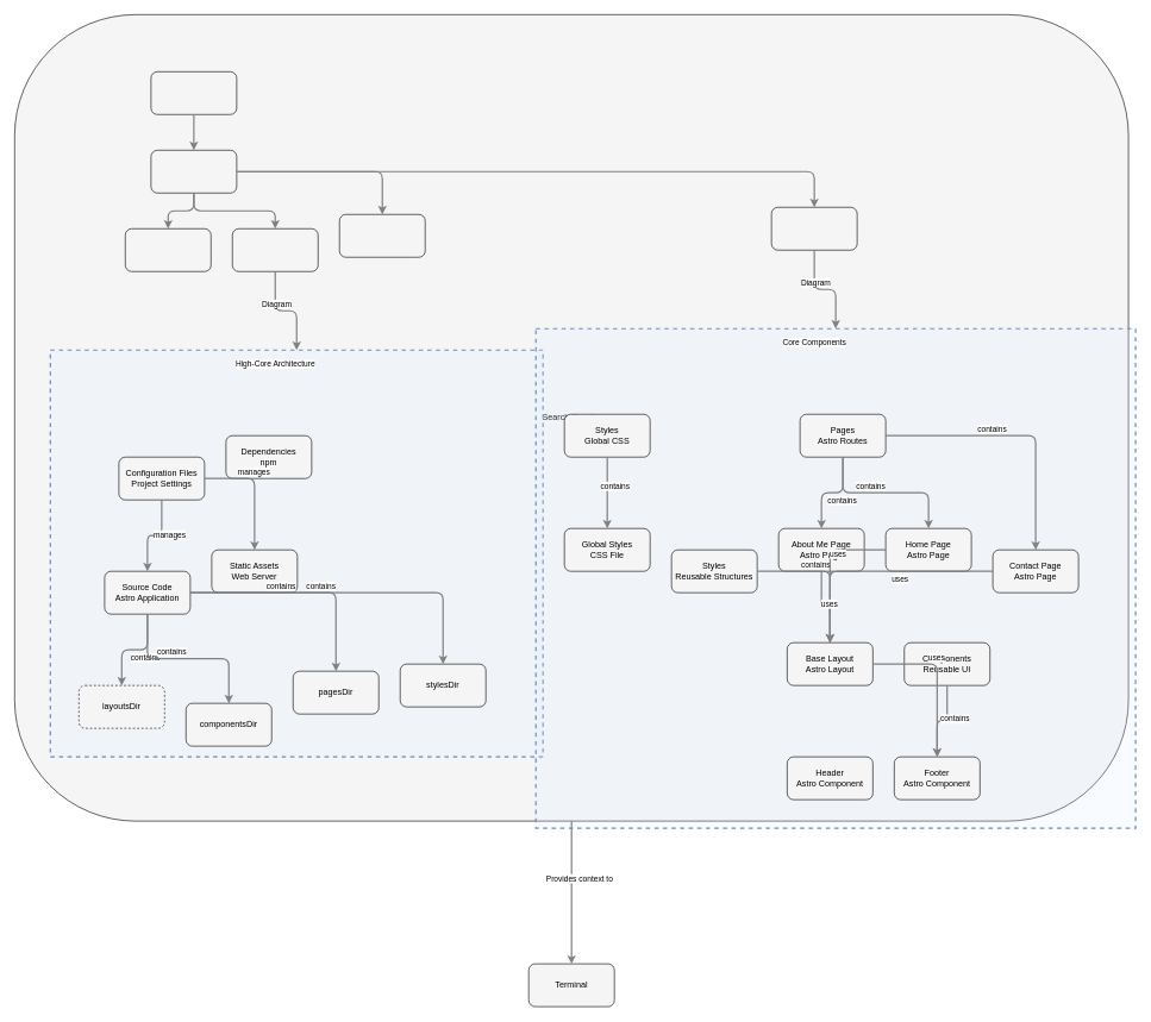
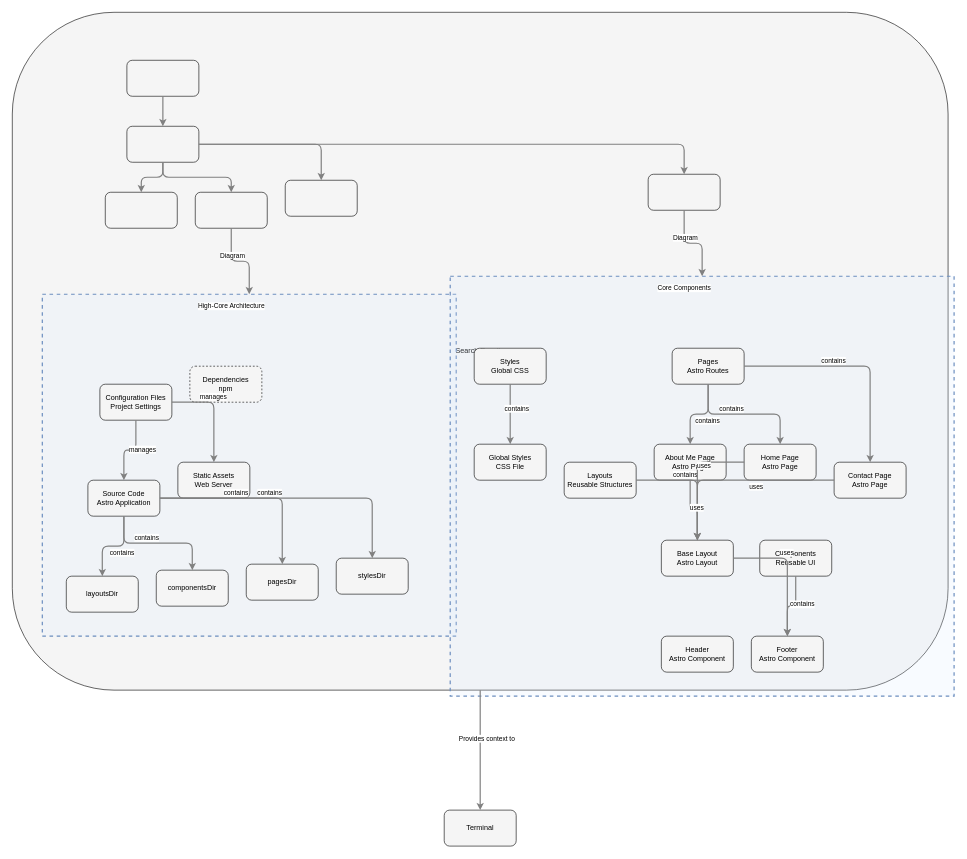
  <mxCell id="0" />
  <mxCell id="1" parent="0" />
  <mxCell id="2" value="" style="html=1;whiteSpace=wrap;container=1;fillColor=#dae8fc;strokeColor=#6c8ebf;dashed=1;fillOpacity=20;strokeWidth=2;containerType=none;recursiveResize=0;movable=1;resizable=1;autosize=0;dropTarget=0" vertex="1" parent="6"><mxGeometry x="50" y="470" width="690" height="570" as="geometry" /></mxCell>
  <mxCell id="3" value="High-Core Architecture" style="edgeLabel;html=1;align=center;verticalAlign=middle;resizable=0;labelBackgroundColor=white;spacing=5" vertex="1" parent="6"><mxGeometry x="58" y="478" width="614" height="24" as="geometry" /></mxCell>
  <mxCell id="4" value="" style="html=1;whiteSpace=wrap;container=1;fillColor=#dae8fc;strokeColor=#6c8ebf;dashed=1;fillOpacity=20;strokeWidth=2;containerType=none;recursiveResize=0;movable=1;resizable=1;autosize=0;dropTarget=0" vertex="1" parent="6"><mxGeometry x="730" y="440" width="840" height="700" as="geometry" /></mxCell>
  <mxCell id="5" value="Core Components" style="edgeLabel;html=1;align=center;verticalAlign=middle;resizable=0;labelBackgroundColor=white;spacing=5" vertex="1" parent="6"><mxGeometry x="738" y="448" width="764" height="24" as="geometry" /></mxCell>
  <mxCell id="6" value="Search Results" style="rounded=1;whiteSpace=wrap;html=1;fillColor=#f5f5f5" vertex="1" parent="1"><mxGeometry x="20" y="20" width="1560" height="1130" as="geometry" /></mxCell>
  <mxCell id="7" value="Terminal" style="rounded=1;whiteSpace=wrap;html=1;fillColor=#f5f5f5" vertex="1" parent="1"><mxGeometry x="740" y="1350" width="120" height="60" as="geometry" /></mxCell>
  <mxCell id="8" value="" style="rounded=1;whiteSpace=wrap;html=1;fillColor=#f5f5f5" vertex="1" parent="6"><mxGeometry x="191" y="80" width="120" height="60" as="geometry" /></mxCell>
- <mxCell id="9" value="componentsDir" style="rounded=1;whiteSpace=wrap;html=1;fillColor=#f5f5f5" vertex="1" parent="2"><mxGeometry x="190" y="495" width="120" height="60" as="geometry" /></mxCell>
+ <mxCell id="9" value="componentsDir" style="rounded=1;whiteSpace=wrap;html=1;fillColor=#f5f5f5" vertex="1" parent="2"><mxGeometry x="190" y="460" width="120" height="60" as="geometry" /></mxCell>
  <mxCell id="10" value="Configuration Files&lt;br&gt;Project Settings" style="rounded=1;whiteSpace=wrap;html=1;fillColor=#f5f5f5" vertex="1" parent="2"><mxGeometry x="96" y="150" width="120" height="60" as="geometry" /></mxCell>
- <mxCell id="11" value="layoutsDir" style="rounded=1;whiteSpace=wrap;html=1;fillColor=#f5f5f5;dashed=1;" vertex="1" parent="2"><mxGeometry x="40" y="470" width="120" height="60" as="geometry" /></mxCell>
- <mxCell id="12" value="Dependencies&lt;br&gt;npm" style="rounded=1;whiteSpace=wrap;html=1;fillColor=#f5f5f5" vertex="1" parent="2"><mxGeometry x="246" y="120" width="120" height="60" as="geometry" /></mxCell>
+ <mxCell id="11" value="layoutsDir" style="rounded=1;whiteSpace=wrap;html=1;fillColor=#f5f5f5" vertex="1" parent="2"><mxGeometry x="40" y="470" width="120" height="60" as="geometry" /></mxCell>
+ <mxCell id="12" value="Dependencies&lt;br&gt;npm" style="rounded=1;whiteSpace=wrap;html=1;fillColor=#f5f5f5;dashed=1;" vertex="1" parent="2"><mxGeometry x="246" y="120" width="120" height="60" as="geometry" /></mxCell>
  <mxCell id="13" value="pagesDir" style="rounded=1;whiteSpace=wrap;html=1;fillColor=#f5f5f5" vertex="1" parent="2"><mxGeometry x="340" y="450" width="120" height="60" as="geometry" /></mxCell>
  <mxCell id="14" value="Static Assets&lt;br&gt;Web Server" style="rounded=1;whiteSpace=wrap;html=1;fillColor=#f5f5f5" vertex="1" parent="2"><mxGeometry x="226" y="280" width="120" height="60" as="geometry" /></mxCell>
  <mxCell id="15" value="Source Code&lt;br&gt;Astro Application" style="rounded=1;whiteSpace=wrap;html=1;fillColor=#f5f5f5" vertex="1" parent="2"><mxGeometry x="76" y="310" width="120" height="60" as="geometry" /></mxCell>
  <mxCell id="16" value="stylesDir" style="rounded=1;whiteSpace=wrap;html=1;fillColor=#f5f5f5" vertex="1" parent="2"><mxGeometry x="490" y="440" width="120" height="60" as="geometry" /></mxCell>
  <mxCell id="17" value="About Me Page&lt;br&gt;Astro Page" style="rounded=1;whiteSpace=wrap;html=1;fillColor=#f5f5f5" vertex="1" parent="4"><mxGeometry x="340" y="280" width="120" height="60" as="geometry" /></mxCell>
  <mxCell id="18" value="Base Layout&lt;br&gt;Astro Layout" style="rounded=1;whiteSpace=wrap;html=1;fillColor=#f5f5f5" vertex="1" parent="4"><mxGeometry x="352" y="440" width="120" height="60" as="geometry" /></mxCell>
  <mxCell id="19" value="Components&lt;br&gt;Reusable UI" style="rounded=1;whiteSpace=wrap;html=1;fillColor=#f5f5f5" vertex="1" parent="4"><mxGeometry x="516" y="440" width="120" height="60" as="geometry" /></mxCell>
  <mxCell id="20" value="Contact Page&lt;br&gt;Astro Page" style="rounded=1;whiteSpace=wrap;html=1;fillColor=#f5f5f5" vertex="1" parent="4"><mxGeometry x="640" y="310" width="120" height="60" as="geometry" /></mxCell>
  <mxCell id="21" value="Footer&lt;br&gt;Astro Component" style="rounded=1;whiteSpace=wrap;html=1;fillColor=#f5f5f5" vertex="1" parent="4"><mxGeometry x="502" y="600" width="120" height="60" as="geometry" /></mxCell>
  <mxCell id="22" value="Global Styles&lt;br&gt;CSS File" style="rounded=1;whiteSpace=wrap;html=1;fillColor=#f5f5f5" vertex="1" parent="4"><mxGeometry x="40" y="280" width="120" height="60" as="geometry" /></mxCell>
  <mxCell id="23" value="Header&lt;br&gt;Astro Component" style="rounded=1;whiteSpace=wrap;html=1;fillColor=#f5f5f5" vertex="1" parent="4"><mxGeometry x="352" y="600" width="120" height="60" as="geometry" /></mxCell>
  <mxCell id="24" value="Home Page&lt;br&gt;Astro Page" style="rounded=1;whiteSpace=wrap;html=1;fillColor=#f5f5f5" vertex="1" parent="4"><mxGeometry x="490" y="280" width="120" height="60" as="geometry" /></mxCell>
- <mxCell id="25" value="Styles&lt;br&gt;Reusable Structures" style="rounded=1;whiteSpace=wrap;html=1;fillColor=#f5f5f5" vertex="1" parent="4"><mxGeometry x="190" y="310" width="120" height="60" as="geometry" /></mxCell>
+ <mxCell id="25" value="Layouts&lt;br&gt;Reusable Structures" style="rounded=1;whiteSpace=wrap;html=1;fillColor=#f5f5f5" vertex="1" parent="4"><mxGeometry x="190" y="310" width="120" height="60" as="geometry" /></mxCell>
  <mxCell id="26" value="Pages&lt;br&gt;Astro Routes" style="rounded=1;whiteSpace=wrap;html=1;fillColor=#f5f5f5" vertex="1" parent="4"><mxGeometry x="370" y="120" width="120" height="60" as="geometry" /></mxCell>
  <mxCell id="27" value="Styles&lt;br&gt;Global CSS" style="rounded=1;whiteSpace=wrap;html=1;fillColor=#f5f5f5" vertex="1" parent="4"><mxGeometry x="40" y="120" width="120" height="60" as="geometry" /></mxCell>
  <mxCell id="28" value="" style="rounded=1;whiteSpace=wrap;html=1;fillColor=#f5f5f5" vertex="1" parent="6"><mxGeometry x="191" y="190" width="120" height="60" as="geometry" /></mxCell>
  <mxCell id="29" value="" style="rounded=1;whiteSpace=wrap;html=1;fillColor=#f5f5f5" vertex="1" parent="6"><mxGeometry x="305" y="300" width="120" height="60" as="geometry" /></mxCell>
  <mxCell id="30" value="" style="rounded=1;whiteSpace=wrap;html=1;fillColor=#f5f5f5" vertex="1" parent="6"><mxGeometry x="1060" y="270" width="120" height="60" as="geometry" /></mxCell>
  <mxCell id="31" value="" style="rounded=1;whiteSpace=wrap;html=1;fillColor=#f5f5f5" vertex="1" parent="6"><mxGeometry x="455" y="280" width="120" height="60" as="geometry" /></mxCell>
  <mxCell id="32" value="" style="rounded=1;whiteSpace=wrap;html=1;fillColor=#f5f5f5" vertex="1" parent="6"><mxGeometry x="155" y="300" width="120" height="60" as="geometry" /></mxCell>
  <mxCell id="33" style="edgeStyle=orthogonalEdgeStyle;rounded=1;orthogonalLoop=1;jettySize=auto;html=1;strokeColor=#808080;strokeWidth=2;jumpStyle=arc;jumpSize=10;spacing=15;labelBackgroundColor=white;labelBorderColor=none" edge="1" parent="1" source="6" target="7"><mxGeometry relative="1" as="geometry" /></mxCell>
  <mxCell id="34" value="Provides context to" style="edgeLabel;html=1;align=center;verticalAlign=middle;resizable=0;points=[];" vertex="1" connectable="0" parent="33"><mxGeometry x="-0.2" y="10" relative="1" as="geometry"><mxPoint as="offset" /></mxGeometry></mxCell>
  <mxCell id="35" style="edgeStyle=orthogonalEdgeStyle;rounded=1;orthogonalLoop=1;jettySize=auto;html=1;strokeColor=#808080;strokeWidth=2;jumpStyle=arc;jumpSize=10;spacing=15;labelBackgroundColor=white;labelBorderColor=none" edge="1" parent="1" source="15" target="13"><mxGeometry relative="1" as="geometry" /></mxCell>
  <mxCell id="36" value="contains" style="edgeLabel;html=1;align=center;verticalAlign=middle;resizable=0;points=[];" vertex="1" connectable="0" parent="35"><mxGeometry x="-0.2" y="10" relative="1" as="geometry"><mxPoint as="offset" /></mxGeometry></mxCell>
  <mxCell id="37" style="edgeStyle=orthogonalEdgeStyle;rounded=1;orthogonalLoop=1;jettySize=auto;html=1;strokeColor=#808080;strokeWidth=2;jumpStyle=arc;jumpSize=10;spacing=15;labelBackgroundColor=white;labelBorderColor=none" edge="1" parent="1" source="15" target="11"><mxGeometry relative="1" as="geometry" /></mxCell>
  <mxCell id="38" value="contains" style="edgeLabel;html=1;align=center;verticalAlign=middle;resizable=0;points=[];" vertex="1" connectable="0" parent="37"><mxGeometry x="-0.2" y="10" relative="1" as="geometry"><mxPoint as="offset" /></mxGeometry></mxCell>
  <mxCell id="39" style="edgeStyle=orthogonalEdgeStyle;rounded=1;orthogonalLoop=1;jettySize=auto;html=1;strokeColor=#808080;strokeWidth=2;jumpStyle=arc;jumpSize=10;spacing=15;labelBackgroundColor=white;labelBorderColor=none" edge="1" parent="1" source="15" target="9"><mxGeometry relative="1" as="geometry" /></mxCell>
  <mxCell id="40" value="contains" style="edgeLabel;html=1;align=center;verticalAlign=middle;resizable=0;points=[];" vertex="1" connectable="0" parent="39"><mxGeometry x="-0.2" y="10" relative="1" as="geometry"><mxPoint as="offset" /></mxGeometry></mxCell>
  <mxCell id="41" style="edgeStyle=orthogonalEdgeStyle;rounded=1;orthogonalLoop=1;jettySize=auto;html=1;strokeColor=#808080;strokeWidth=2;jumpStyle=arc;jumpSize=10;spacing=15;labelBackgroundColor=white;labelBorderColor=none" edge="1" parent="1" source="15" target="16"><mxGeometry relative="1" as="geometry" /></mxCell>
  <mxCell id="42" value="contains" style="edgeLabel;html=1;align=center;verticalAlign=middle;resizable=0;points=[];" vertex="1" connectable="0" parent="41"><mxGeometry x="-0.2" y="10" relative="1" as="geometry"><mxPoint as="offset" /></mxGeometry></mxCell>
  <mxCell id="43" style="edgeStyle=orthogonalEdgeStyle;rounded=1;orthogonalLoop=1;jettySize=auto;html=1;strokeColor=#808080;strokeWidth=2;jumpStyle=arc;jumpSize=10;spacing=15;labelBackgroundColor=white;labelBorderColor=none" edge="1" parent="1" source="10" target="15"><mxGeometry relative="1" as="geometry" /></mxCell>
  <mxCell id="44" value="manages" style="edgeLabel;html=1;align=center;verticalAlign=middle;resizable=0;points=[];" vertex="1" connectable="0" parent="43"><mxGeometry x="-0.2" y="10" relative="1" as="geometry"><mxPoint as="offset" /></mxGeometry></mxCell>
  <mxCell id="45" style="edgeStyle=orthogonalEdgeStyle;rounded=1;orthogonalLoop=1;jettySize=auto;html=1;strokeColor=#808080;strokeWidth=2;jumpStyle=arc;jumpSize=10;spacing=15;labelBackgroundColor=white;labelBorderColor=none" edge="1" parent="1" source="10" target="14"><mxGeometry relative="1" as="geometry" /></mxCell>
  <mxCell id="46" value="manages" style="edgeLabel;html=1;align=center;verticalAlign=middle;resizable=0;points=[];" vertex="1" connectable="0" parent="45"><mxGeometry x="-0.2" y="10" relative="1" as="geometry"><mxPoint as="offset" /></mxGeometry></mxCell>
  <mxCell id="47" style="edgeStyle=orthogonalEdgeStyle;rounded=1;orthogonalLoop=1;jettySize=auto;html=1;strokeColor=#808080;strokeWidth=2;jumpStyle=arc;jumpSize=10;spacing=15;labelBackgroundColor=white;labelBorderColor=none" edge="1" parent="1" source="29" target="2"><mxGeometry relative="1" as="geometry" /></mxCell>
  <mxCell id="48" value="Diagram" style="edgeLabel;html=1;align=center;verticalAlign=middle;resizable=0;points=[];" vertex="1" connectable="0" parent="47"><mxGeometry x="-0.2" y="10" relative="1" as="geometry"><mxPoint as="offset" /></mxGeometry></mxCell>
  <mxCell id="49" style="edgeStyle=orthogonalEdgeStyle;rounded=1;orthogonalLoop=1;jettySize=auto;html=1;strokeColor=#808080;strokeWidth=2;jumpStyle=arc;jumpSize=10;spacing=15;labelBackgroundColor=white;labelBorderColor=none" edge="1" parent="1" source="26" target="24"><mxGeometry relative="1" as="geometry" /></mxCell>
  <mxCell id="50" value="contains" style="edgeLabel;html=1;align=center;verticalAlign=middle;resizable=0;points=[];" vertex="1" connectable="0" parent="49"><mxGeometry x="-0.2" y="10" relative="1" as="geometry"><mxPoint as="offset" /></mxGeometry></mxCell>
  <mxCell id="51" style="edgeStyle=orthogonalEdgeStyle;rounded=1;orthogonalLoop=1;jettySize=auto;html=1;strokeColor=#808080;strokeWidth=2;jumpStyle=arc;jumpSize=10;spacing=15;labelBackgroundColor=white;labelBorderColor=none" edge="1" parent="1" source="26" target="20"><mxGeometry relative="1" as="geometry" /></mxCell>
  <mxCell id="52" value="contains" style="edgeLabel;html=1;align=center;verticalAlign=middle;resizable=0;points=[];" vertex="1" connectable="0" parent="51"><mxGeometry x="-0.2" y="10" relative="1" as="geometry"><mxPoint as="offset" /></mxGeometry></mxCell>
  <mxCell id="53" style="edgeStyle=orthogonalEdgeStyle;rounded=1;orthogonalLoop=1;jettySize=auto;html=1;strokeColor=#808080;strokeWidth=2;jumpStyle=arc;jumpSize=10;spacing=15;labelBackgroundColor=white;labelBorderColor=none" edge="1" parent="1" source="26" target="17"><mxGeometry relative="1" as="geometry" /></mxCell>
  <mxCell id="54" value="contains" style="edgeLabel;html=1;align=center;verticalAlign=middle;resizable=0;points=[];" vertex="1" connectable="0" parent="53"><mxGeometry x="-0.2" y="10" relative="1" as="geometry"><mxPoint as="offset" /></mxGeometry></mxCell>
  <mxCell id="55" style="edgeStyle=orthogonalEdgeStyle;rounded=1;orthogonalLoop=1;jettySize=auto;html=1;strokeColor=#808080;strokeWidth=2;jumpStyle=arc;jumpSize=10;spacing=15;labelBackgroundColor=white;labelBorderColor=none" edge="1" parent="1" source="25" target="18"><mxGeometry relative="1" as="geometry" /></mxCell>
  <mxCell id="56" value="contains" style="edgeLabel;html=1;align=center;verticalAlign=middle;resizable=0;points=[];" vertex="1" connectable="0" parent="55"><mxGeometry x="-0.2" y="10" relative="1" as="geometry"><mxPoint as="offset" /></mxGeometry></mxCell>
  <mxCell id="57" style="edgeStyle=orthogonalEdgeStyle;rounded=1;orthogonalLoop=1;jettySize=auto;html=1;strokeColor=#808080;strokeWidth=2;jumpStyle=arc;jumpSize=10;spacing=15;labelBackgroundColor=white;labelBorderColor=none" edge="1" parent="1" source="19" target="21"><mxGeometry relative="1" as="geometry" /></mxCell>
  <mxCell id="58" value="contains" style="edgeLabel;html=1;align=center;verticalAlign=middle;resizable=0;points=[];" vertex="1" connectable="0" parent="57"><mxGeometry x="-0.2" y="10" relative="1" as="geometry"><mxPoint as="offset" /></mxGeometry></mxCell>
  <mxCell id="59" style="edgeStyle=orthogonalEdgeStyle;rounded=1;orthogonalLoop=1;jettySize=auto;html=1;strokeColor=#808080;strokeWidth=2;jumpStyle=arc;jumpSize=10;spacing=15;labelBackgroundColor=white;labelBorderColor=none" edge="1" parent="1" source="27" target="22"><mxGeometry relative="1" as="geometry" /></mxCell>
  <mxCell id="60" value="contains" style="edgeLabel;html=1;align=center;verticalAlign=middle;resizable=0;points=[];" vertex="1" connectable="0" parent="59"><mxGeometry x="-0.2" y="10" relative="1" as="geometry"><mxPoint as="offset" /></mxGeometry></mxCell>
  <mxCell id="61" style="edgeStyle=orthogonalEdgeStyle;rounded=1;orthogonalLoop=1;jettySize=auto;html=1;strokeColor=#808080;strokeWidth=2;jumpStyle=arc;jumpSize=10;spacing=15;labelBackgroundColor=white;labelBorderColor=none" edge="1" parent="1" source="18" target="21"><mxGeometry relative="1" as="geometry" /></mxCell>
  <mxCell id="62" value="uses" style="edgeLabel;html=1;align=center;verticalAlign=middle;resizable=0;points=[];" vertex="1" connectable="0" parent="61"><mxGeometry x="-0.2" y="10" relative="1" as="geometry"><mxPoint as="offset" /></mxGeometry></mxCell>
  <mxCell id="63" style="edgeStyle=orthogonalEdgeStyle;rounded=1;orthogonalLoop=1;jettySize=auto;html=1;strokeColor=#808080;strokeWidth=2;jumpStyle=arc;jumpSize=10;spacing=15;labelBackgroundColor=white;labelBorderColor=none" edge="1" parent="1" source="24" target="18"><mxGeometry relative="1" as="geometry" /></mxCell>
  <mxCell id="64" value="uses" style="edgeLabel;html=1;align=center;verticalAlign=middle;resizable=0;points=[];" vertex="1" connectable="0" parent="63"><mxGeometry x="-0.2" y="10" relative="1" as="geometry"><mxPoint as="offset" /></mxGeometry></mxCell>
  <mxCell id="65" style="edgeStyle=orthogonalEdgeStyle;rounded=1;orthogonalLoop=1;jettySize=auto;html=1;strokeColor=#808080;strokeWidth=2;jumpStyle=arc;jumpSize=10;spacing=15;labelBackgroundColor=white;labelBorderColor=none;endArrow=none;" edge="1" parent="1" source="20" target="18"><mxGeometry relative="1" as="geometry" /></mxCell>
  <mxCell id="66" value="uses" style="edgeLabel;html=1;align=center;verticalAlign=middle;resizable=0;points=[];" vertex="1" connectable="0" parent="65"><mxGeometry x="-0.2" y="10" relative="1" as="geometry"><mxPoint as="offset" /></mxGeometry></mxCell>
  <mxCell id="67" style="edgeStyle=orthogonalEdgeStyle;rounded=1;orthogonalLoop=1;jettySize=auto;html=1;strokeColor=#808080;strokeWidth=2;jumpStyle=arc;jumpSize=10;spacing=15;labelBackgroundColor=white;labelBorderColor=none" edge="1" parent="1" source="17" target="18"><mxGeometry relative="1" as="geometry" /></mxCell>
  <mxCell id="68" value="uses" style="edgeLabel;html=1;align=center;verticalAlign=middle;resizable=0;points=[];" vertex="1" connectable="0" parent="67"><mxGeometry x="-0.2" y="10" relative="1" as="geometry"><mxPoint as="offset" /></mxGeometry></mxCell>
  <mxCell id="69" style="edgeStyle=orthogonalEdgeStyle;rounded=1;orthogonalLoop=1;jettySize=auto;html=1;strokeColor=#808080;strokeWidth=2;jumpStyle=arc;jumpSize=10;spacing=15;labelBackgroundColor=white;labelBorderColor=none" edge="1" parent="1" source="30" target="4"><mxGeometry relative="1" as="geometry" /></mxCell>
  <mxCell id="70" value="Diagram" style="edgeLabel;html=1;align=center;verticalAlign=middle;resizable=0;points=[];" vertex="1" connectable="0" parent="69"><mxGeometry x="-0.2" y="10" relative="1" as="geometry"><mxPoint as="offset" /></mxGeometry></mxCell>
  <mxCell id="71" style="edgeStyle=orthogonalEdgeStyle;rounded=1;orthogonalLoop=1;jettySize=auto;html=1;strokeColor=#808080;strokeWidth=2;jumpStyle=arc;jumpSize=10;spacing=15;labelBackgroundColor=white;labelBorderColor=none" edge="1" parent="1" source="8" target="28"><mxGeometry relative="1" as="geometry" /></mxCell>
  <mxCell id="72" style="edgeStyle=orthogonalEdgeStyle;rounded=1;orthogonalLoop=1;jettySize=auto;html=1;strokeColor=#808080;strokeWidth=2;jumpStyle=arc;jumpSize=10;spacing=15;labelBackgroundColor=white;labelBorderColor=none" edge="1" parent="1" source="28" target="29"><mxGeometry relative="1" as="geometry" /></mxCell>
  <mxCell id="73" style="edgeStyle=orthogonalEdgeStyle;rounded=1;orthogonalLoop=1;jettySize=auto;html=1;strokeColor=#808080;strokeWidth=2;jumpStyle=arc;jumpSize=10;spacing=15;labelBackgroundColor=white;labelBorderColor=none" edge="1" parent="1" source="28" target="30"><mxGeometry relative="1" as="geometry" /></mxCell>
  <mxCell id="74" style="edgeStyle=orthogonalEdgeStyle;rounded=1;orthogonalLoop=1;jettySize=auto;html=1;strokeColor=#808080;strokeWidth=2;jumpStyle=arc;jumpSize=10;spacing=15;labelBackgroundColor=white;labelBorderColor=none" edge="1" parent="1" source="28" target="31"><mxGeometry relative="1" as="geometry" /></mxCell>
  <mxCell id="75" style="edgeStyle=orthogonalEdgeStyle;rounded=1;orthogonalLoop=1;jettySize=auto;html=1;strokeColor=#808080;strokeWidth=2;jumpStyle=arc;jumpSize=10;spacing=15;labelBackgroundColor=white;labelBorderColor=none" edge="1" parent="1" source="28" target="32"><mxGeometry relative="1" as="geometry" /></mxCell>
